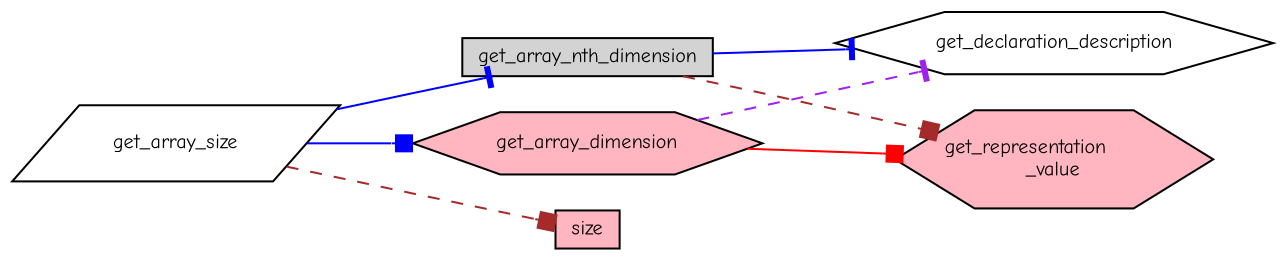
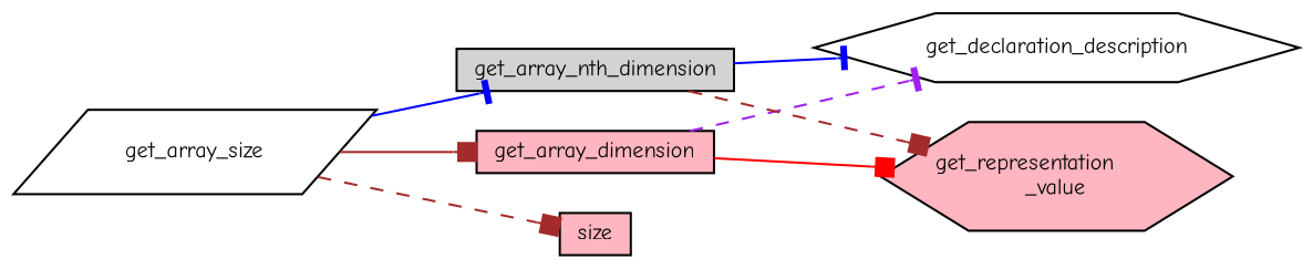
  digraph {
    fontname="Comic Neue"
    rankdir=LR
    node [color=black fillcolor=lightpink fontname="Comic Neue" fontsize=10 shape=box style=filled]
    edge [arrowhead=box color=blue fontname="Comic Neue" fontsize=10 labelfontname=Helvetica labelfontsize=10 style=solid]
    n1 [fillcolor=white fontcolor=black height=0.2 label=get_array_size shape=parallelogram width=0.4]
-   n2 [height=0.2 label=get_array_dimension shape=hexagon width=0.4]
+   n2 [height=0.2 label=get_array_dimension width=0.4]
    n3 [fillcolor=lightgrey height=0.2 label=get_array_nth_dimension width=0.4]
    n4 [height=0.2 label=size width=0.4]
    n5 [fillcolor=white height=0.2 label=get_declaration_description shape=hexagon width=0.4]
    n6 [height=0.2 label="get_representation\l_value" shape=hexagon width=0.4]
-   n1 -> n2
+   n1 -> n2 [color=brown]
    n1 -> n3 [arrowhead=tee]
    n1 -> n4 [color=brown style=dashed]
    n2 -> n5 [arrowhead=tee color=purple style=dashed]
    n2 -> n6 [color=red]
    n3 -> n5 [arrowhead=tee]
    n3 -> n6 [color=brown style=dashed]
  }
